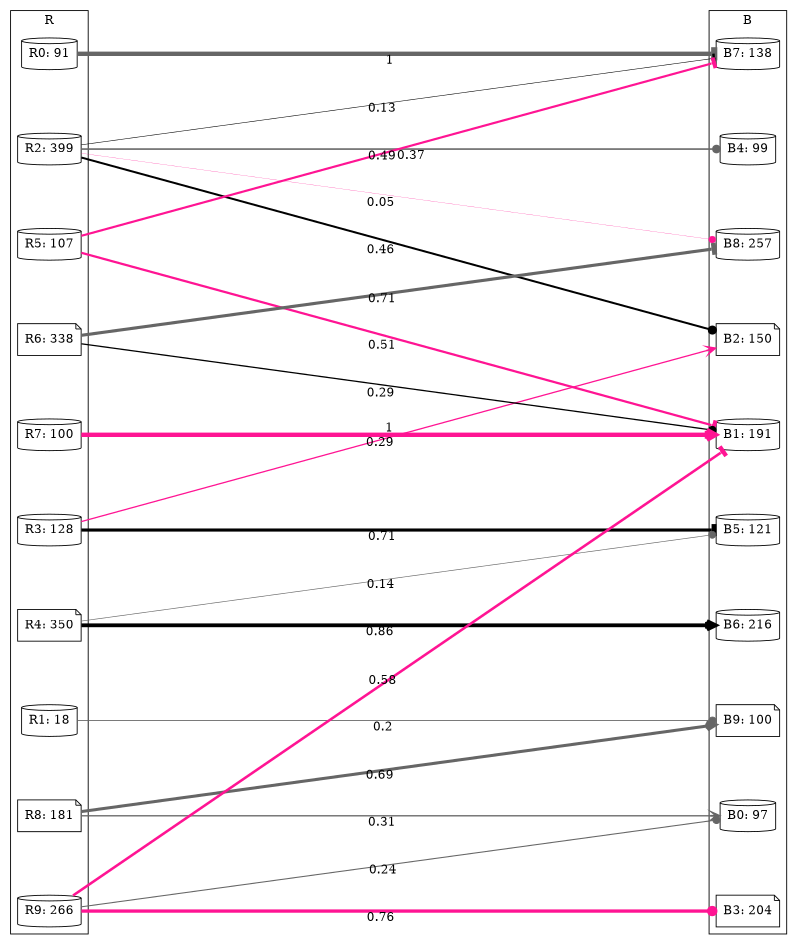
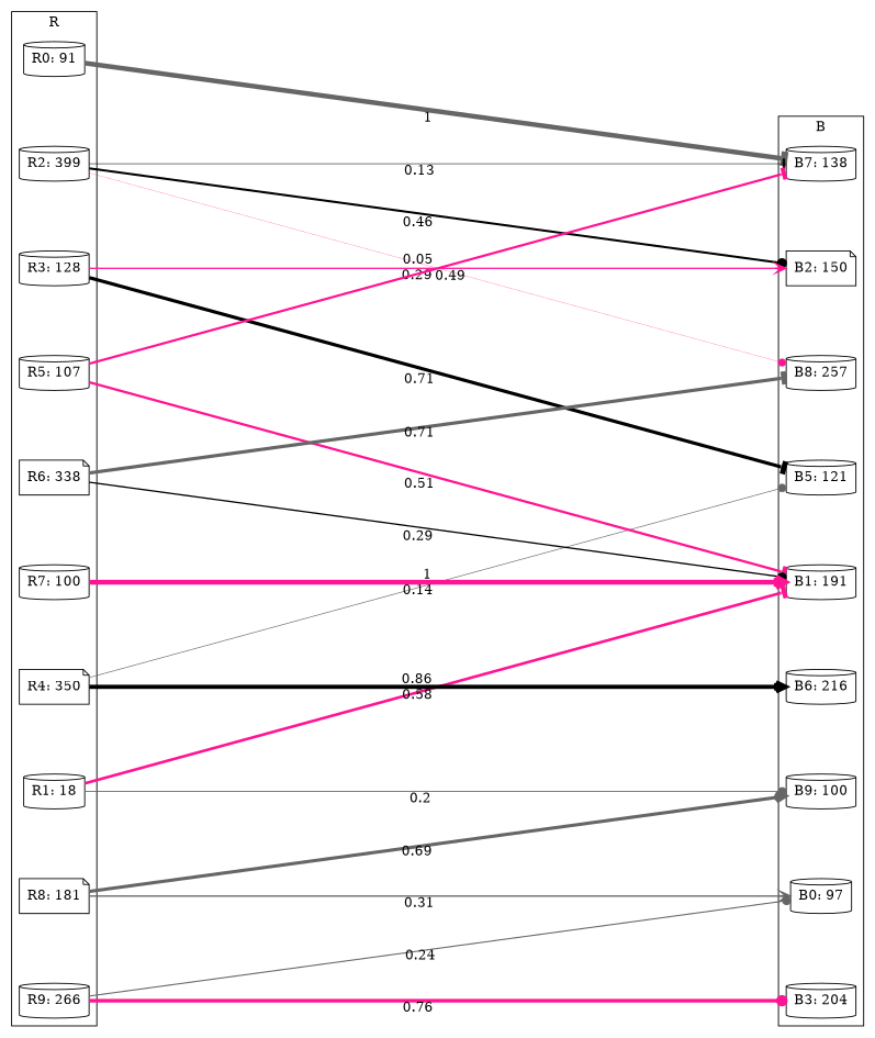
  digraph {
    nodesep=1
    rankdir=LR
    ranksep=10
    splines=line
    node [shape=cylinder]
    edge [arrowhead=dot color=gray40 labeldistance=7 penwidth=5 xlabel=1]
    n1 [label="R0: 91"]
    n2 [label="R1: 18"]
    n3 [label="R2: 399"]
    n4 [label="R3: 128"]
    n5 [label="R4: 350" shape=note]
    n6 [label="R5: 107"]
    n7 [label="R6: 338" shape=note]
    n8 [label="R7: 100"]
    n9 [label="R8: 181" shape=note]
    n10 [label="R9: 266"]
    n11 [label="B0: 97"]
    n12 [label="B1: 191"]
    n13 [label="B2: 150" shape=note]
-   n14 [label="B3: 204" shape=note]
-   n15 [label="B4: 99"]
+   n14 [label="B3: 204"]
    n16 [label="B5: 121"]
    n17 [label="B6: 216"]
    n18 [label="B7: 138"]
    n19 [label="B8: 257"]
-   n20 [label="B9: 100" shape=note]
+   n20 [label="B9: 100"]
    subgraph cluster_1 {
      label=R
      n1
      n2
      n3
      n4
      n5
      n6
      n7
      n8
      n9
      n10
    }
    subgraph cluster_2 {
      label=B
      n11
      n12
      n13
      n14
-     n15
      n16
      n17
      n18
      n19
      n20
    }
    n1 -> n18 [arrowhead=tee]
-   n10 -> n12 [arrowhead=tee color=deeppink penwidth=2.92 xlabel=0.58]
+   n2 -> n12 [arrowhead=tee color=deeppink penwidth=2.92 xlabel=0.58]
    n2 -> n20 [penwidth=1 xlabel=0.2]
    n3 -> n13 [color=black penwidth=2.29 xlabel=0.46]
-   n3 -> n15 [penwidth=1.83 xlabel=0.37]
    n3 -> n18 [arrowhead=tee color=black penwidth=0.63 xlabel=0.13]
    n3 -> n19 [color=deeppink penwidth=0.25 xlabel=0.05]
    n4 -> n13 [arrowhead=vee color=deeppink penwidth=1.46 xlabel=0.29]
    n4 -> n16 [arrowhead=tee color=black penwidth=3.54 xlabel=0.71]
    n5 -> n16 [penwidth=0.72 xlabel=0.14]
    n5 -> n17 [arrowhead=vee color=black penwidth=4.28 xlabel=0.86]
    n6 -> n12 [arrowhead=tee color=deeppink penwidth=2.54 xlabel=0.51]
    n6 -> n18 [arrowhead=tee color=deeppink penwidth=2.46 xlabel=0.49]
    n7 -> n12 [color=black penwidth=1.46 xlabel=0.29]
    n7 -> n19 [arrowhead=tee penwidth=3.54 xlabel=0.71]
    n8 -> n12 [arrowhead=vee color=deeppink]
    n9 -> n11 [arrowhead=vee penwidth=1.54 xlabel=0.31]
    n9 -> n20 [arrowhead=vee penwidth=3.46 xlabel=0.69]
    n10 -> n11 [penwidth=1.22 xlabel=0.24]
    n10 -> n14 [color=deeppink penwidth=3.78 xlabel=0.76]
  }
